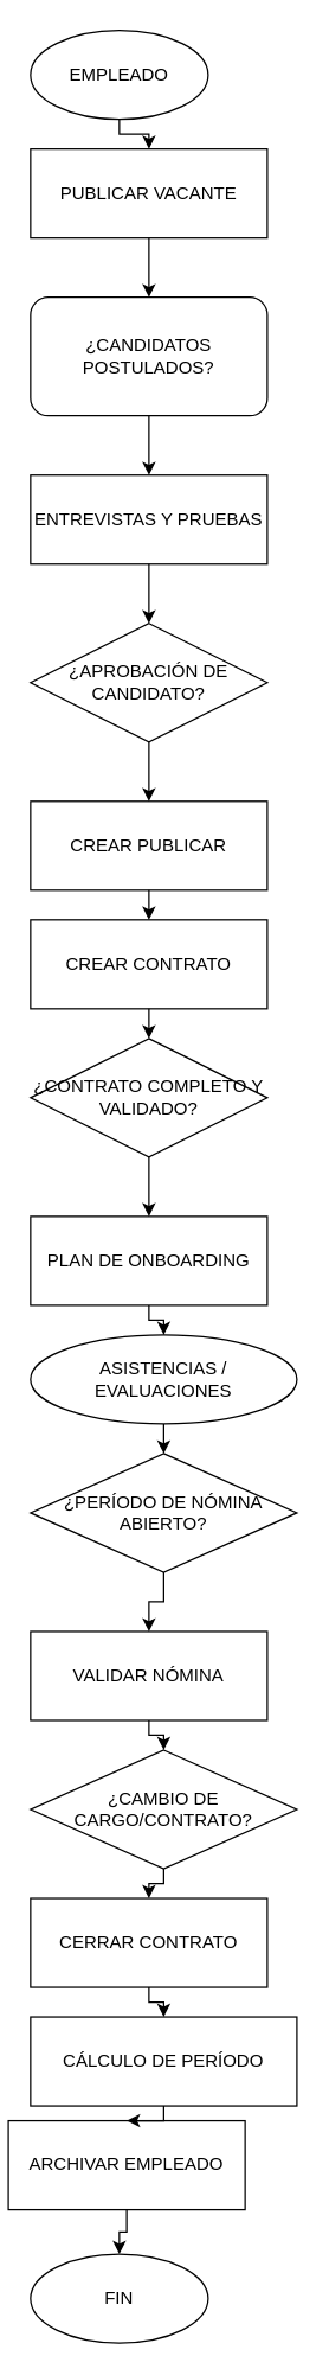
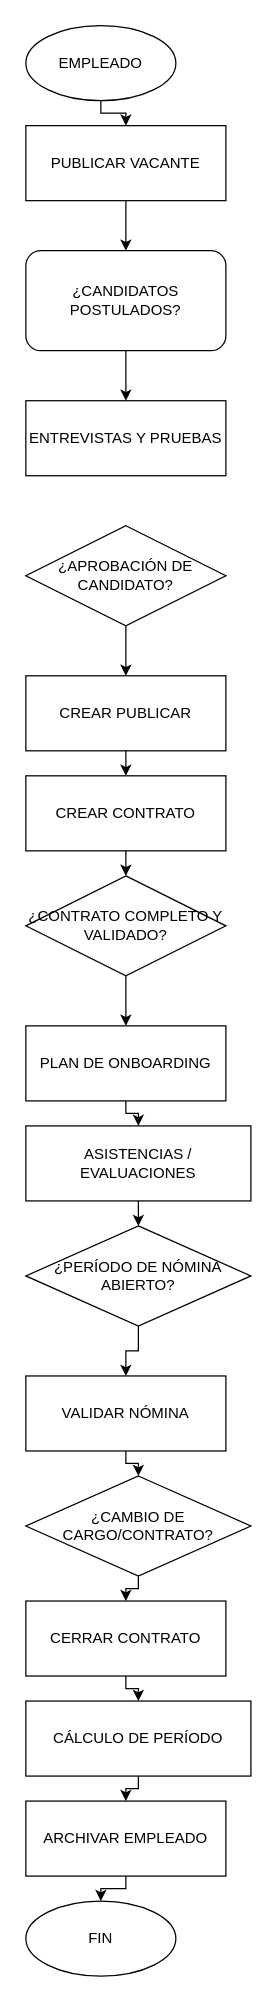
  <mxCell id="0" />
  <mxCell id="1" parent="0" />
  <mxCell id="2" value="EMPLEADO" style="ellipse;whiteSpace=wrap;html=1;" vertex="1" parent="1"><mxGeometry x="20" y="20" width="120" height="60" as="geometry" /></mxCell>
  <mxCell id="3" value="PUBLICAR VACANTE" style="rounded=0;whiteSpace=wrap;html=1;" vertex="1" parent="1"><mxGeometry x="20" y="100" width="160" height="60" as="geometry" /></mxCell>
  <mxCell id="4" value="¿CANDIDATOS POSTULADOS?" style="whiteSpace=wrap;html=1;rounded=1;" vertex="1" parent="1"><mxGeometry x="20" y="200" width="160" height="80" as="geometry" /></mxCell>
  <mxCell id="5" value="ENTREVISTAS Y PRUEBAS" style="rounded=0;whiteSpace=wrap;html=1;" vertex="1" parent="1"><mxGeometry x="20" y="320" width="160" height="60" as="geometry" /></mxCell>
  <mxCell id="6" value="¿APROBACIÓN DE CANDIDATO?" style="rhombus;whiteSpace=wrap;html=1;" vertex="1" parent="1"><mxGeometry x="20" y="420" width="160" height="80" as="geometry" /></mxCell>
  <mxCell id="7" value="CREAR PUBLICAR" style="rounded=0;whiteSpace=wrap;html=1;" vertex="1" parent="1"><mxGeometry x="20" y="540" width="160" height="60" as="geometry" /></mxCell>
  <mxCell id="8" value="CREAR CONTRATO" style="rounded=0;whiteSpace=wrap;html=1;" vertex="1" parent="1"><mxGeometry x="20" y="620" width="160" height="60" as="geometry" /></mxCell>
  <mxCell id="9" value="¿CONTRATO COMPLETO Y VALIDADO?" style="rhombus;whiteSpace=wrap;html=1;" vertex="1" parent="1"><mxGeometry x="20" y="700" width="160" height="80" as="geometry" /></mxCell>
  <mxCell id="10" value="PLAN DE ONBOARDING" style="rounded=0;whiteSpace=wrap;html=1;" vertex="1" parent="1"><mxGeometry x="20" y="820" width="160" height="60" as="geometry" /></mxCell>
- <mxCell id="11" value="ASISTENCIAS / EVALUACIONES" style="ellipse;whiteSpace=wrap;html=1;" vertex="1" parent="1"><mxGeometry x="20" y="900" width="180" height="60" as="geometry" /></mxCell>
+ <mxCell id="11" value="ASISTENCIAS / EVALUACIONES" style="rounded=0;whiteSpace=wrap;html=1;" vertex="1" parent="1"><mxGeometry x="20" y="900" width="180" height="60" as="geometry" /></mxCell>
  <mxCell id="12" value="¿PERÍODO DE NÓMINA ABIERTO?" style="rhombus;whiteSpace=wrap;html=1;" vertex="1" parent="1"><mxGeometry x="20" y="980" width="180" height="80" as="geometry" /></mxCell>
  <mxCell id="13" value="VALIDAR NÓMINA" style="rounded=0;whiteSpace=wrap;html=1;" vertex="1" parent="1"><mxGeometry x="20" y="1100" width="160" height="60" as="geometry" /></mxCell>
  <mxCell id="14" value="¿CAMBIO DE CARGO/CONTRATO?" style="rhombus;whiteSpace=wrap;html=1;" vertex="1" parent="1"><mxGeometry x="20" y="1180" width="180" height="80" as="geometry" /></mxCell>
  <mxCell id="15" value="CERRAR CONTRATO" style="rounded=0;whiteSpace=wrap;html=1;" vertex="1" parent="1"><mxGeometry x="20" y="1280" width="160" height="60" as="geometry" /></mxCell>
  <mxCell id="16" value="CÁLCULO DE PERÍODO" style="rounded=0;whiteSpace=wrap;html=1;" vertex="1" parent="1"><mxGeometry x="20" y="1360" width="180" height="60" as="geometry" /></mxCell>
- <mxCell id="17" value="ARCHIVAR EMPLEADO" style="rounded=0;whiteSpace=wrap;html=1;" vertex="1" parent="1"><mxGeometry x="5" y="1430" width="160" height="60" as="geometry" /></mxCell>
+ <mxCell id="17" value="ARCHIVAR EMPLEADO" style="rounded=0;whiteSpace=wrap;html=1;" vertex="1" parent="1"><mxGeometry x="20" y="1440" width="160" height="60" as="geometry" /></mxCell>
  <mxCell id="18" value="FIN" style="ellipse;whiteSpace=wrap;html=1;" vertex="1" parent="1"><mxGeometry x="20" y="1520" width="120" height="60" as="geometry" /></mxCell>
  <mxCell id="19" style="edgeStyle=orthogonalEdgeStyle;rounded=0;orthogonalLoop=1;" edge="1" parent="1" source="2" target="3"><mxGeometry relative="1" as="geometry" /></mxCell>
  <mxCell id="20" style="edgeStyle=orthogonalEdgeStyle;rounded=0;orthogonalLoop=1;" edge="1" parent="1" source="3" target="4"><mxGeometry relative="1" as="geometry" /></mxCell>
  <mxCell id="21" style="edgeStyle=orthogonalEdgeStyle;rounded=0;orthogonalLoop=1;" edge="1" parent="1" source="4" target="5"><mxGeometry relative="1" as="geometry" /></mxCell>
- <mxCell id="22" style="edgeStyle=orthogonalEdgeStyle;rounded=0;orthogonalLoop=1;" edge="1" parent="1" source="5" target="6"><mxGeometry relative="1" as="geometry" /></mxCell>
  <mxCell id="23" style="edgeStyle=orthogonalEdgeStyle;rounded=0;orthogonalLoop=1;" edge="1" parent="1" source="6" target="7"><mxGeometry relative="1" as="geometry" /></mxCell>
  <mxCell id="24" style="edgeStyle=orthogonalEdgeStyle;rounded=0;orthogonalLoop=1;" edge="1" parent="1" source="7" target="8"><mxGeometry relative="1" as="geometry" /></mxCell>
  <mxCell id="25" style="edgeStyle=orthogonalEdgeStyle;rounded=0;orthogonalLoop=1;" edge="1" parent="1" source="8" target="9"><mxGeometry relative="1" as="geometry" /></mxCell>
  <mxCell id="26" style="edgeStyle=orthogonalEdgeStyle;rounded=0;orthogonalLoop=1;" edge="1" parent="1" source="9" target="10"><mxGeometry relative="1" as="geometry" /></mxCell>
  <mxCell id="27" style="edgeStyle=orthogonalEdgeStyle;rounded=0;orthogonalLoop=1;" edge="1" parent="1" source="10" target="11"><mxGeometry relative="1" as="geometry" /></mxCell>
  <mxCell id="28" style="edgeStyle=orthogonalEdgeStyle;rounded=0;orthogonalLoop=1;" edge="1" parent="1" source="11" target="12"><mxGeometry relative="1" as="geometry" /></mxCell>
  <mxCell id="29" style="edgeStyle=orthogonalEdgeStyle;rounded=0;orthogonalLoop=1;" edge="1" parent="1" source="12" target="13"><mxGeometry relative="1" as="geometry" /></mxCell>
  <mxCell id="30" style="edgeStyle=orthogonalEdgeStyle;rounded=0;orthogonalLoop=1;" edge="1" parent="1" source="13" target="14"><mxGeometry relative="1" as="geometry" /></mxCell>
  <mxCell id="31" style="edgeStyle=orthogonalEdgeStyle;rounded=0;orthogonalLoop=1;" edge="1" parent="1" source="14" target="15"><mxGeometry relative="1" as="geometry" /></mxCell>
  <mxCell id="32" style="edgeStyle=orthogonalEdgeStyle;rounded=0;orthogonalLoop=1;" edge="1" parent="1" source="15" target="16"><mxGeometry relative="1" as="geometry" /></mxCell>
  <mxCell id="33" style="edgeStyle=orthogonalEdgeStyle;rounded=0;orthogonalLoop=1;" edge="1" parent="1" source="16" target="17"><mxGeometry relative="1" as="geometry" /></mxCell>
  <mxCell id="34" style="edgeStyle=orthogonalEdgeStyle;rounded=0;orthogonalLoop=1;" edge="1" parent="1" source="17" target="18"><mxGeometry relative="1" as="geometry" /></mxCell>
